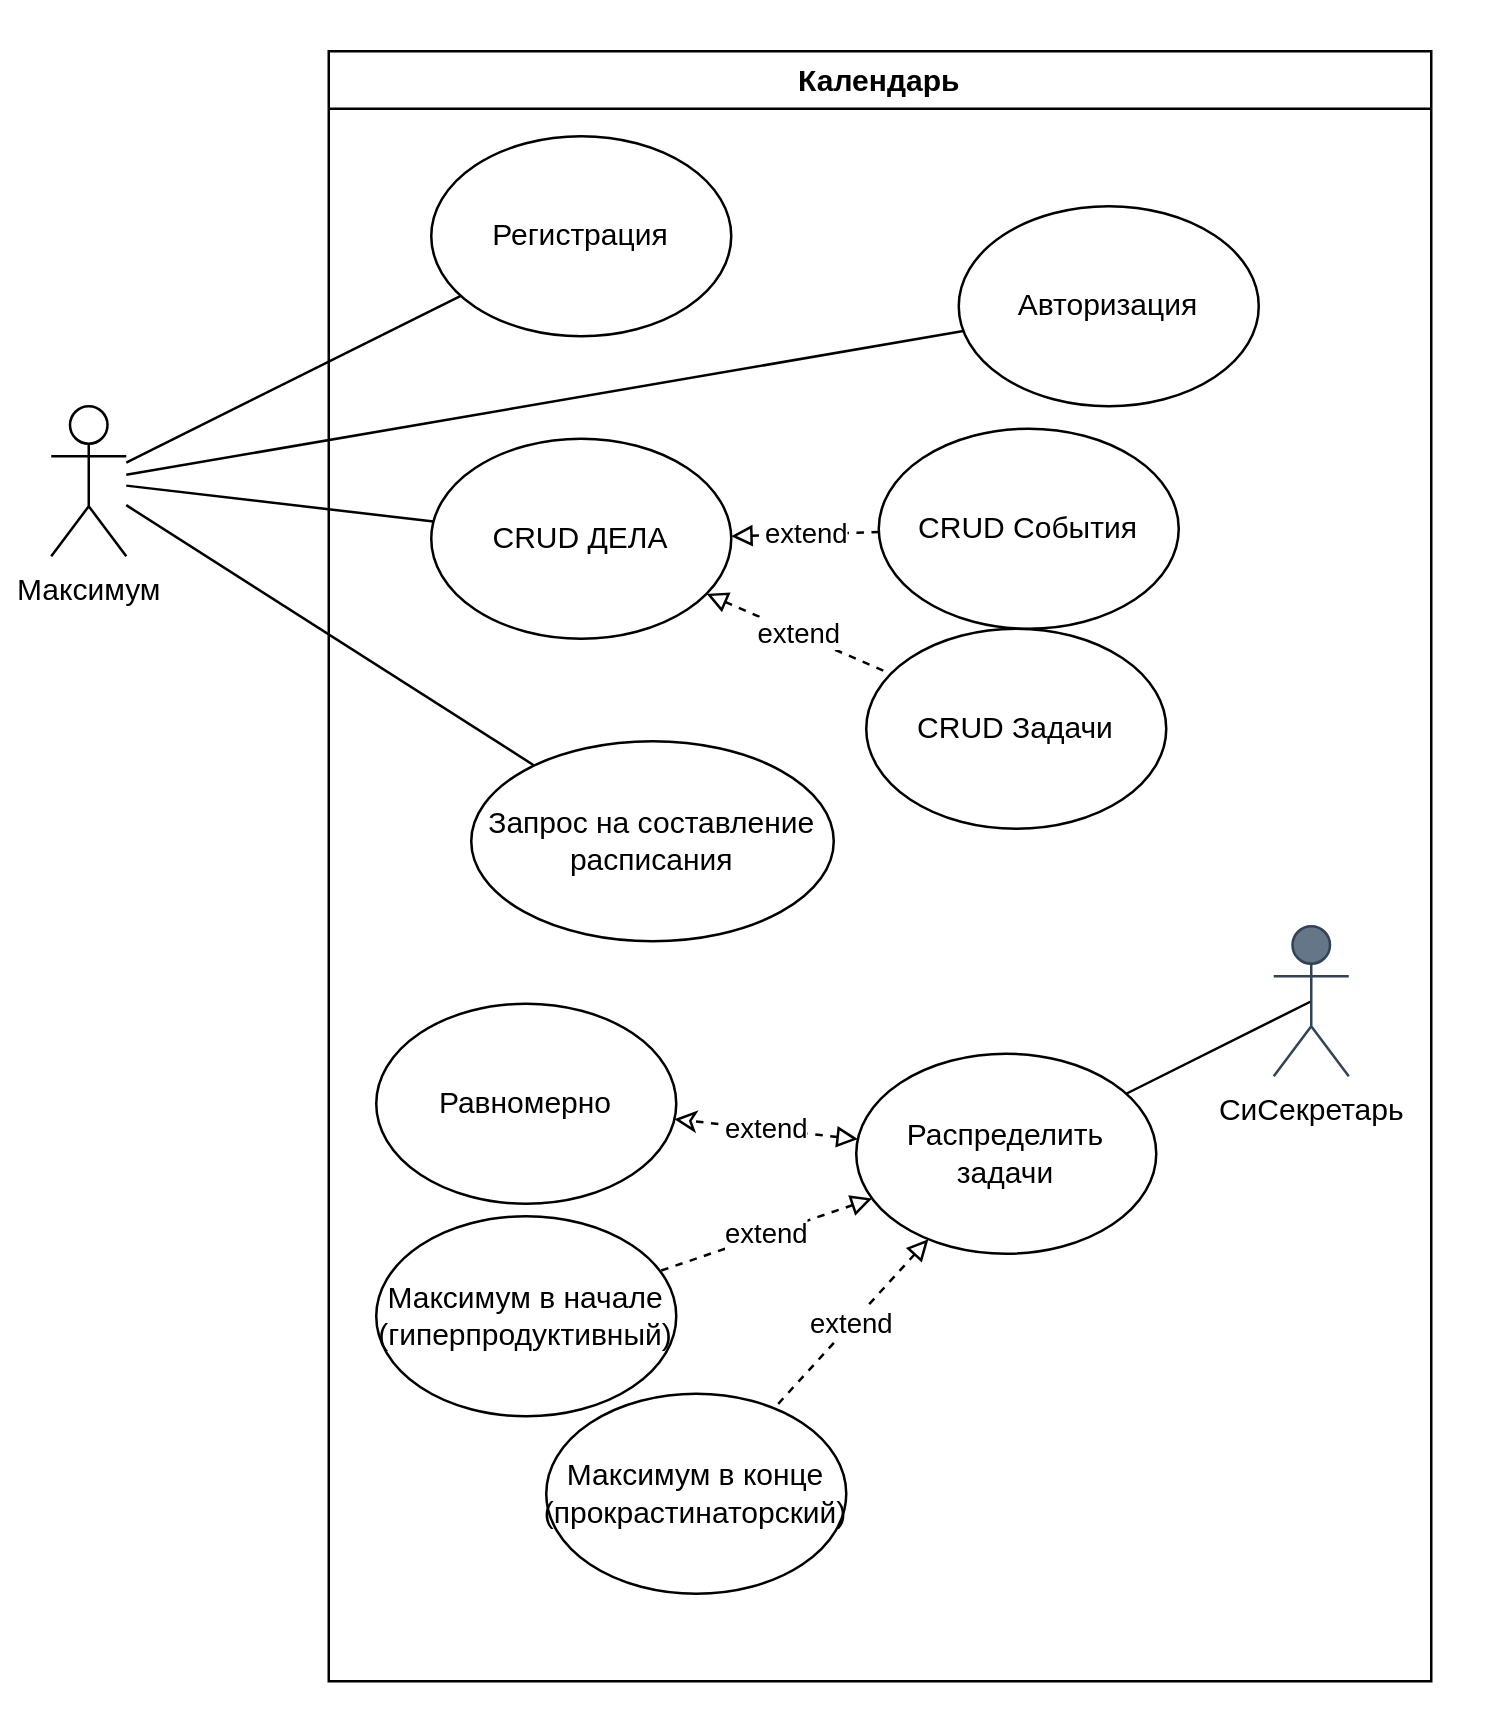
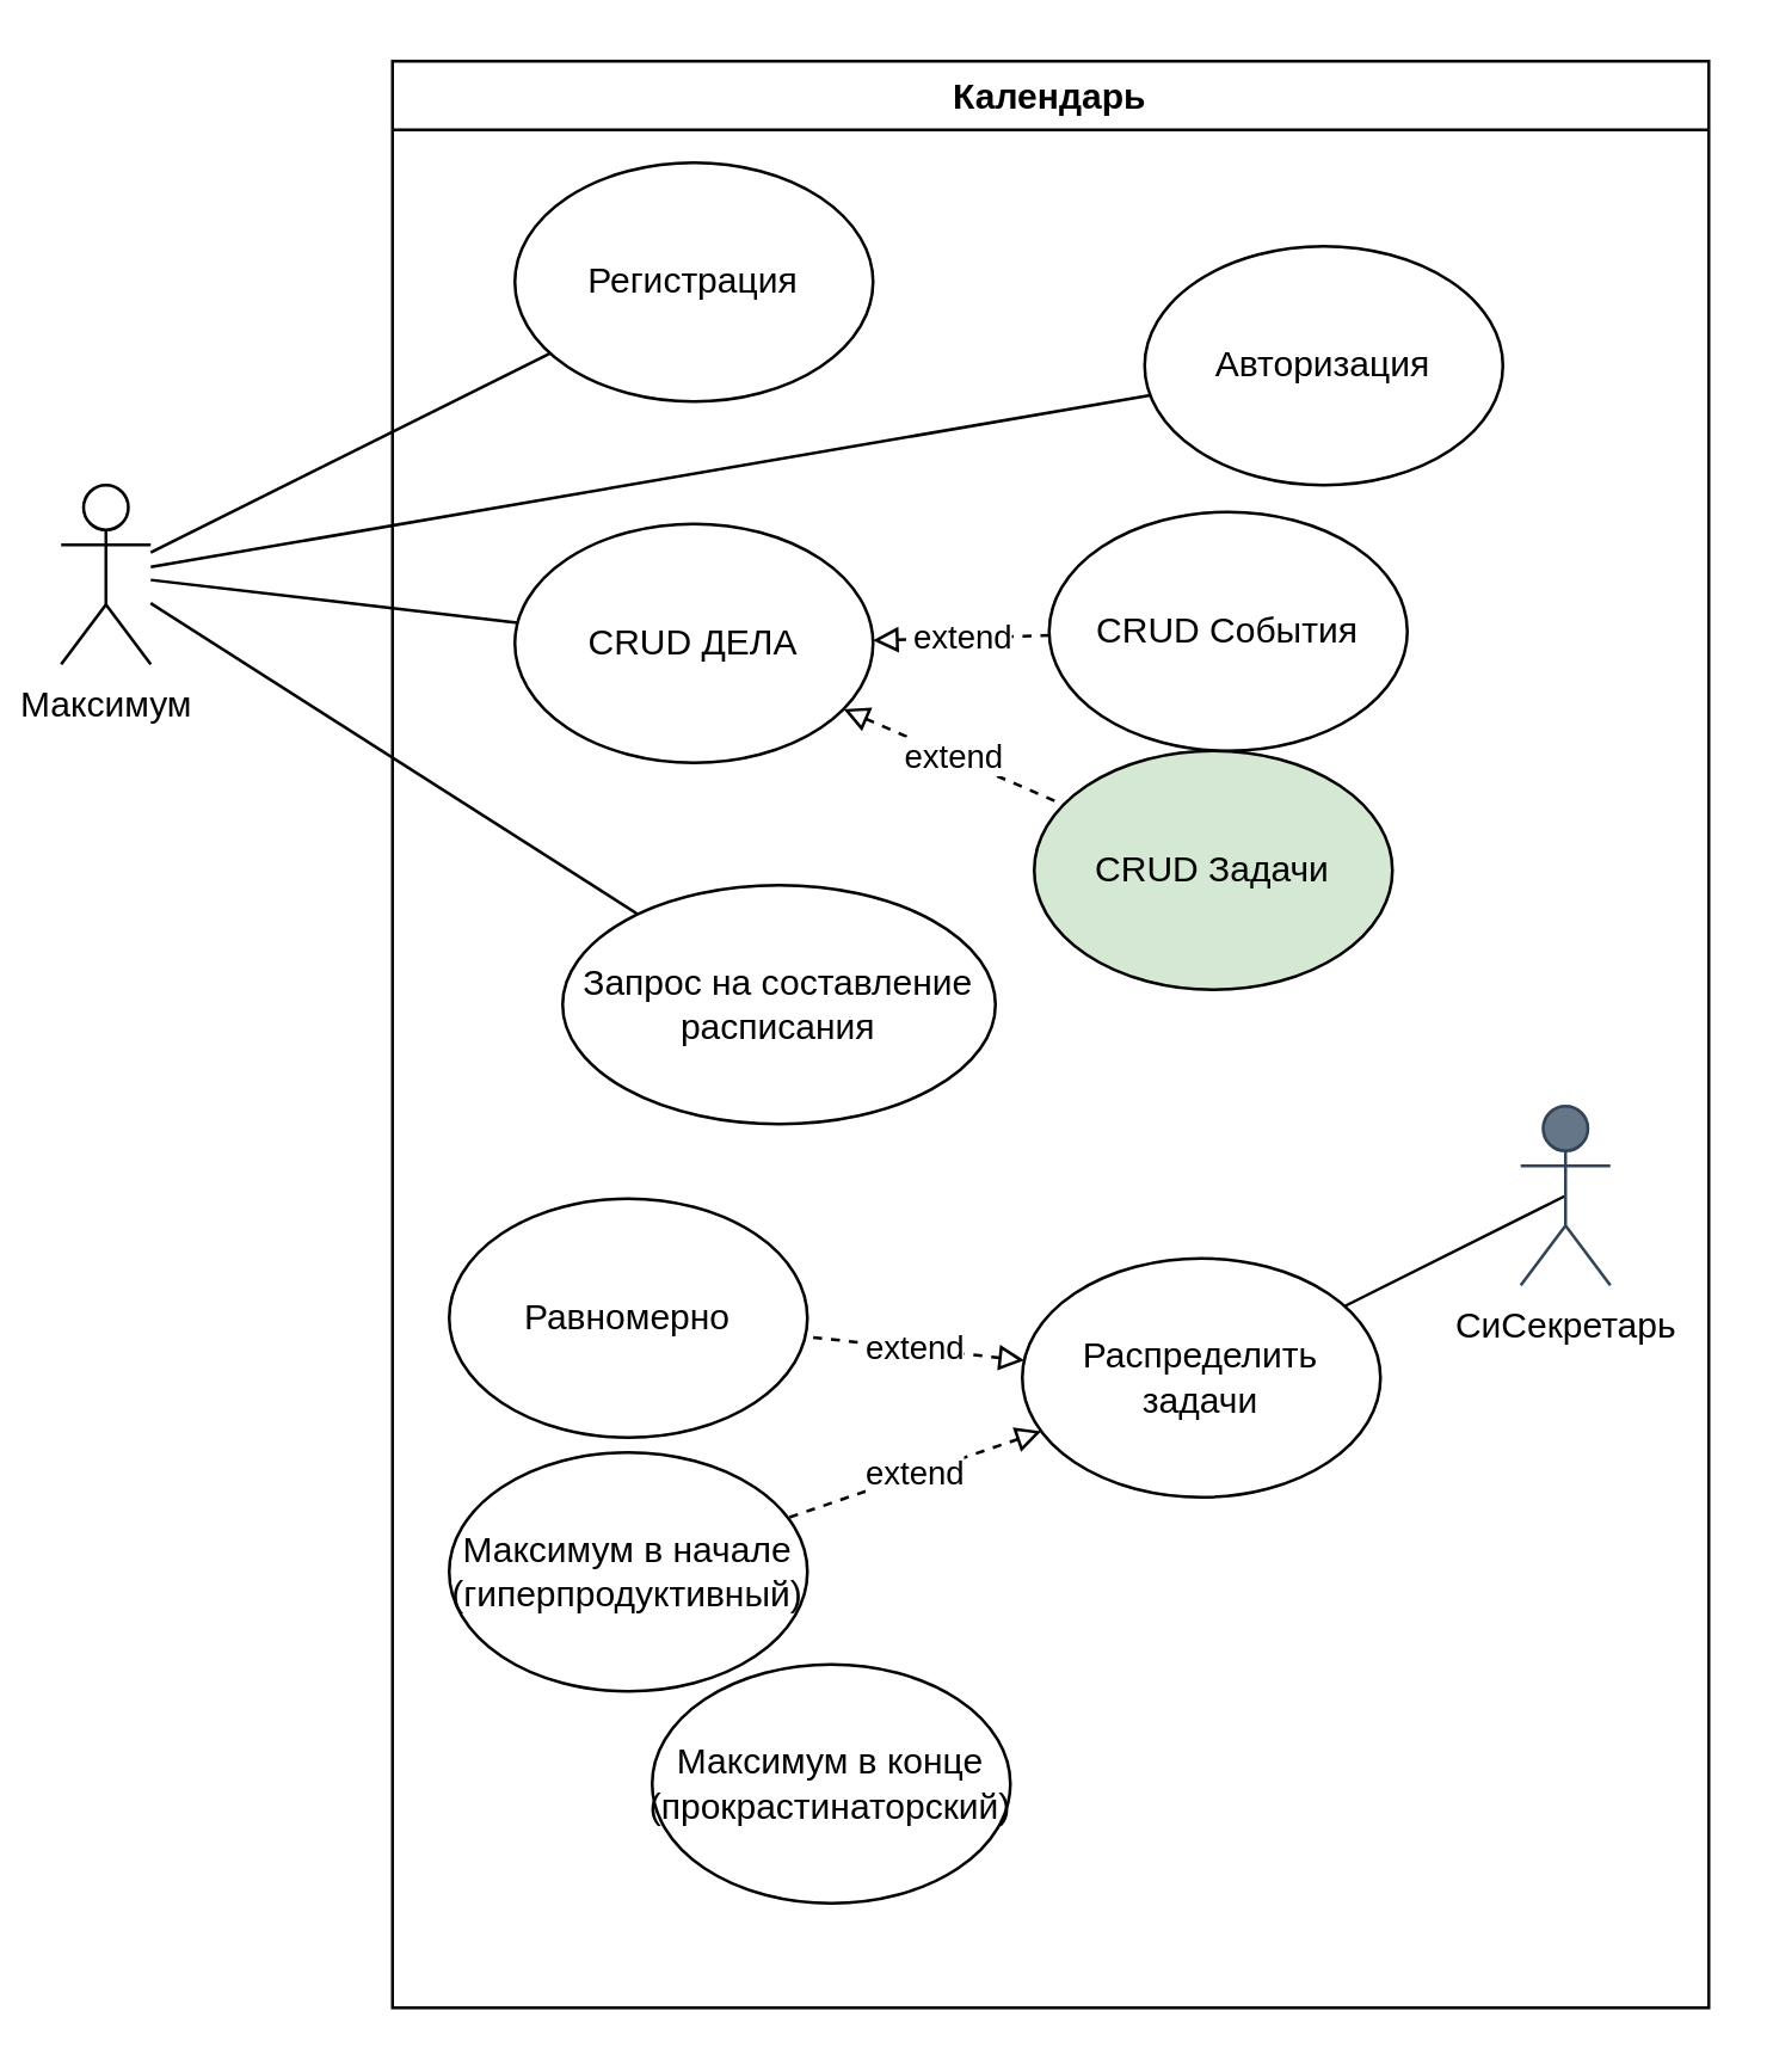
  <mxCell id="0" />
  <mxCell id="1" parent="0" />
  <mxCell id="2" style="rounded=0;orthogonalLoop=1;jettySize=auto;html=1;fontColor=#000000;endArrow=none;endFill=0;" parent="1" source="4" target="11" edge="1"><mxGeometry relative="1" as="geometry" /></mxCell>
  <mxCell id="3" style="edgeStyle=none;rounded=0;orthogonalLoop=1;jettySize=auto;html=1;fontColor=#000000;endArrow=none;endFill=0;" parent="1" source="4" target="12" edge="1"><mxGeometry relative="1" as="geometry" /></mxCell>
  <mxCell id="4" value="Максимум" style="shape=umlActor;verticalLabelPosition=bottom;verticalAlign=top;html=1;outlineConnect=0;" parent="1" vertex="1"><mxGeometry x="20" y="162" width="30" height="60" as="geometry" /></mxCell>
  <mxCell id="5" value="Календарь" style="swimlane;fontColor=#000000;" parent="1" vertex="1"><mxGeometry x="131" y="20" width="441" height="652" as="geometry" /></mxCell>
  <mxCell id="6" style="edgeStyle=none;rounded=0;orthogonalLoop=1;jettySize=auto;html=1;exitX=0.5;exitY=0.5;exitDx=0;exitDy=0;exitPerimeter=0;fontColor=#000000;startArrow=none;startFill=0;endArrow=none;endFill=0;" parent="5" source="7" target="16" edge="1"><mxGeometry relative="1" as="geometry" /></mxCell>
  <mxCell id="7" value="СиСекретарь" style="shape=umlActor;verticalLabelPosition=bottom;verticalAlign=top;html=1;outlineConnect=0;fillColor=#647687;strokeColor=#314354;fontColor=#000000;" parent="5" vertex="1"><mxGeometry x="378" y="350" width="30" height="60" as="geometry" /></mxCell>
  <mxCell id="8" value="CRUD События" style="ellipse;whiteSpace=wrap;html=1;" parent="5" vertex="1"><mxGeometry x="220" y="151" width="120" height="80" as="geometry" /></mxCell>
- <mxCell id="9" value="&lt;div&gt;CRUD Задачи&lt;/div&gt;" style="ellipse;whiteSpace=wrap;html=1;" parent="5" vertex="1"><mxGeometry x="215" y="231" width="120" height="80" as="geometry" /></mxCell>
+ <mxCell id="9" value="&lt;div&gt;CRUD Задачи&lt;/div&gt;" style="ellipse;whiteSpace=wrap;html=1;fillColor=#d5e8d4;" parent="5" vertex="1"><mxGeometry x="215" y="231" width="120" height="80" as="geometry" /></mxCell>
  <mxCell id="10" value="extend" style="rounded=0;orthogonalLoop=1;jettySize=auto;html=1;fontColor=#000000;endArrow=none;endFill=0;startArrow=block;startFill=0;dashed=1;" parent="5" source="11" target="9" edge="1"><mxGeometry relative="1" as="geometry" /></mxCell>
  <mxCell id="11" value="CRUD ДЕЛА" style="ellipse;whiteSpace=wrap;html=1;" parent="5" vertex="1"><mxGeometry x="41" y="155" width="120" height="80" as="geometry" /></mxCell>
  <mxCell id="12" value="Запрос на составление расписания" style="ellipse;whiteSpace=wrap;html=1;" parent="5" vertex="1"><mxGeometry x="57" y="276" width="145" height="80" as="geometry" /></mxCell>
  <mxCell id="13" value="Равномерно" style="ellipse;whiteSpace=wrap;html=1;" parent="5" vertex="1"><mxGeometry x="19" y="381" width="120" height="80" as="geometry" /></mxCell>
  <mxCell id="14" value="&lt;div&gt;Максимум в начале&lt;/div&gt;&lt;div&gt;(гиперпродуктивный)&lt;br&gt;&lt;span&gt;&lt;span&gt;&lt;/span&gt;&lt;/span&gt;&lt;/div&gt;" style="ellipse;whiteSpace=wrap;html=1;" parent="5" vertex="1"><mxGeometry x="19" y="466" width="120" height="80" as="geometry" /></mxCell>
  <mxCell id="15" value="extend" style="rounded=0;orthogonalLoop=1;jettySize=auto;html=1;fontColor=#000000;endArrow=none;endFill=0;startArrow=block;startFill=0;dashed=1;" parent="5" source="16" target="14" edge="1"><mxGeometry relative="1" as="geometry" /></mxCell>
  <mxCell id="16" value="&lt;div&gt;Распределить задачи&lt;/div&gt;" style="ellipse;whiteSpace=wrap;html=1;" parent="5" vertex="1"><mxGeometry x="211" y="401" width="120" height="80" as="geometry" /></mxCell>
  <mxCell id="17" value="Максимум в конце (прокрастинаторский)" style="ellipse;whiteSpace=wrap;html=1;" parent="5" vertex="1"><mxGeometry x="87.0" y="537" width="120" height="80" as="geometry" /></mxCell>
- <mxCell id="18" value="extend" style="rounded=0;orthogonalLoop=1;jettySize=auto;html=1;fontColor=#000000;endArrow=none;endFill=0;startArrow=block;startFill=0;dashed=1;" parent="5" source="16" target="17" edge="1"><mxGeometry relative="1" as="geometry"><mxPoint x="401.965" y="526.0" as="sourcePoint" /></mxGeometry></mxCell>
  <mxCell id="19" value="&lt;div&gt;Авторизация&lt;/div&gt;" style="ellipse;whiteSpace=wrap;html=1;" parent="5" vertex="1"><mxGeometry x="252" y="62" width="120" height="80" as="geometry" /></mxCell>
  <mxCell id="20" value="Регистрация" style="ellipse;whiteSpace=wrap;html=1;" parent="5" vertex="1"><mxGeometry x="41" y="34" width="120" height="80" as="geometry" /></mxCell>
- <mxCell id="21" value="extend" style="rounded=0;orthogonalLoop=1;jettySize=auto;html=1;fontColor=#000000;endArrow=classic;endFill=0;startArrow=block;startFill=0;dashed=1;" parent="5" source="16" target="13" edge="1"><mxGeometry relative="1" as="geometry"><mxPoint x="227.334" y="468.889" as="sourcePoint" /><mxPoint x="142.497" y="497.889" as="targetPoint" /></mxGeometry></mxCell>
+ <mxCell id="21" value="extend" style="rounded=0;orthogonalLoop=1;jettySize=auto;html=1;fontColor=#000000;endArrow=none;endFill=0;startArrow=block;startFill=0;dashed=1;" parent="5" source="16" target="13" edge="1"><mxGeometry relative="1" as="geometry"><mxPoint x="227.334" y="468.889" as="sourcePoint" /><mxPoint x="142.497" y="497.889" as="targetPoint" /></mxGeometry></mxCell>
  <mxCell id="22" value="extend" style="rounded=0;orthogonalLoop=1;jettySize=auto;html=1;fontColor=#000000;endArrow=none;endFill=0;startArrow=block;startFill=0;dashed=1;" parent="5" source="11" target="8" edge="1"><mxGeometry relative="1" as="geometry"><mxPoint x="386.004" y="310.999" as="sourcePoint" /><mxPoint x="301.167" y="339.999" as="targetPoint" /></mxGeometry></mxCell>
  <mxCell id="23" style="edgeStyle=none;rounded=0;orthogonalLoop=1;jettySize=auto;html=1;fontColor=#000000;startArrow=none;startFill=0;endArrow=none;endFill=0;" parent="1" source="19" target="4" edge="1"><mxGeometry relative="1" as="geometry" /></mxCell>
  <mxCell id="24" style="edgeStyle=none;rounded=0;orthogonalLoop=1;jettySize=auto;html=1;fontColor=#000000;startArrow=none;startFill=0;endArrow=none;endFill=0;" parent="1" source="20" target="4" edge="1"><mxGeometry relative="1" as="geometry" /></mxCell>
